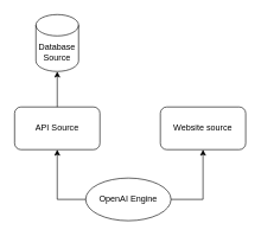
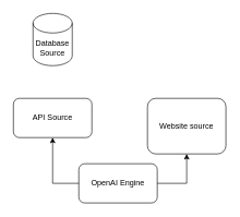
  <mxCell id="0" />
  <mxCell id="1" parent="0" />
  <mxCell id="2" value="API Source" style="rounded=1;whiteSpace=wrap;html=1;" vertex="1" parent="1"><mxGeometry x="20" y="150" width="120" height="60" as="geometry" /></mxCell>
- <mxCell id="3" value="Website source" style="rounded=1;whiteSpace=wrap;html=1;" vertex="1" parent="1"><mxGeometry x="225" y="150" width="120" height="60" as="geometry" /></mxCell>
+ <mxCell id="3" value="Website source" style="rounded=1;whiteSpace=wrap;html=1;" vertex="1" parent="1"><mxGeometry x="225" y="150" width="120" height="85" as="geometry" /></mxCell>
  <mxCell id="4" value="Database Source" style="shape=cylinder3;whiteSpace=wrap;html=1;boundedLbl=1;backgroundOutline=1;size=15;" vertex="1" parent="1"><mxGeometry x="50" y="20" width="60" height="80" as="geometry" /></mxCell>
- <mxCell id="5" value="" style="endArrow=classic;html=1;rounded=0;exitX=0.5;exitY=0;exitDx=0;exitDy=0;" edge="1" parent="1" source="2" target="4"><mxGeometry width="50" height="50" relative="1" as="geometry"><mxPoint x="40" y="350" as="sourcePoint" /><mxPoint x="90" y="300" as="targetPoint" /></mxGeometry></mxCell>
- <mxCell id="6" value="OpenAI Engine" style="ellipse;whiteSpace=wrap;html=1;" vertex="1" parent="1"><mxGeometry x="120" y="250" width="120" height="60" as="geometry" /></mxCell>
+ <mxCell id="6" value="OpenAI Engine" style="rounded=1;whiteSpace=wrap;html=1;" vertex="1" parent="1"><mxGeometry x="120" y="250" width="120" height="60" as="geometry" /></mxCell>
  <mxCell id="7" value="" style="endArrow=classic;html=1;rounded=0;exitX=0;exitY=0.5;exitDx=0;exitDy=0;" edge="1" parent="1" source="6" target="2"><mxGeometry width="50" height="50" relative="1" as="geometry"><mxPoint x="20" y="310" as="sourcePoint" /><mxPoint x="70" y="260" as="targetPoint" /><Array as="points"><mxPoint x="80" y="280" /></Array></mxGeometry></mxCell>
  <mxCell id="8" value="" style="endArrow=classic;html=1;rounded=0;exitX=1;exitY=0.5;exitDx=0;exitDy=0;entryX=0.5;entryY=1;entryDx=0;entryDy=0;" edge="1" parent="1" source="6" target="3"><mxGeometry width="50" height="50" relative="1" as="geometry"><mxPoint x="360" y="350" as="sourcePoint" /><mxPoint x="410" y="300" as="targetPoint" /><Array as="points"><mxPoint x="285" y="280" /></Array></mxGeometry></mxCell>
